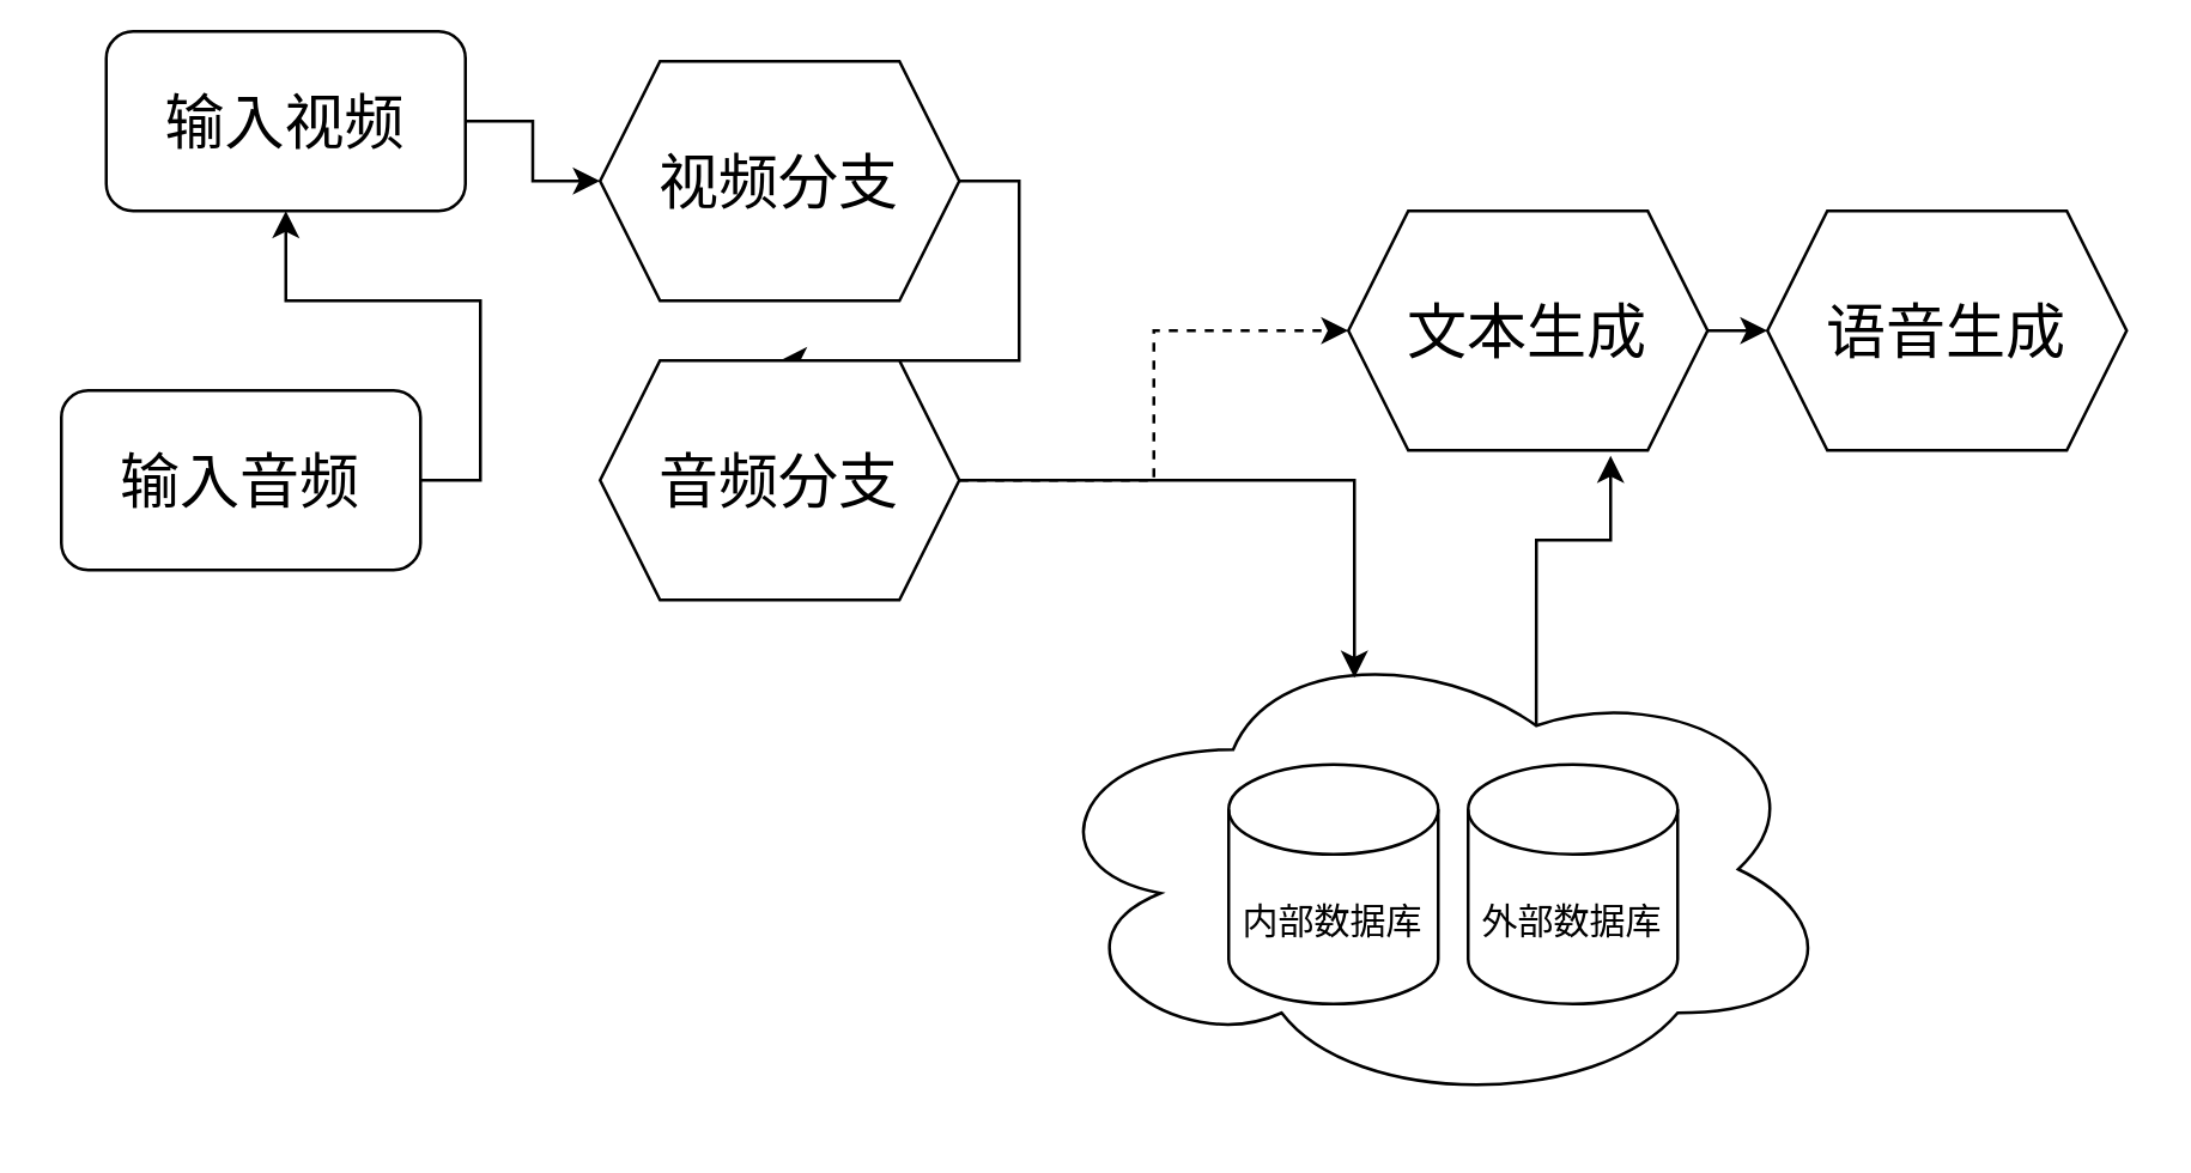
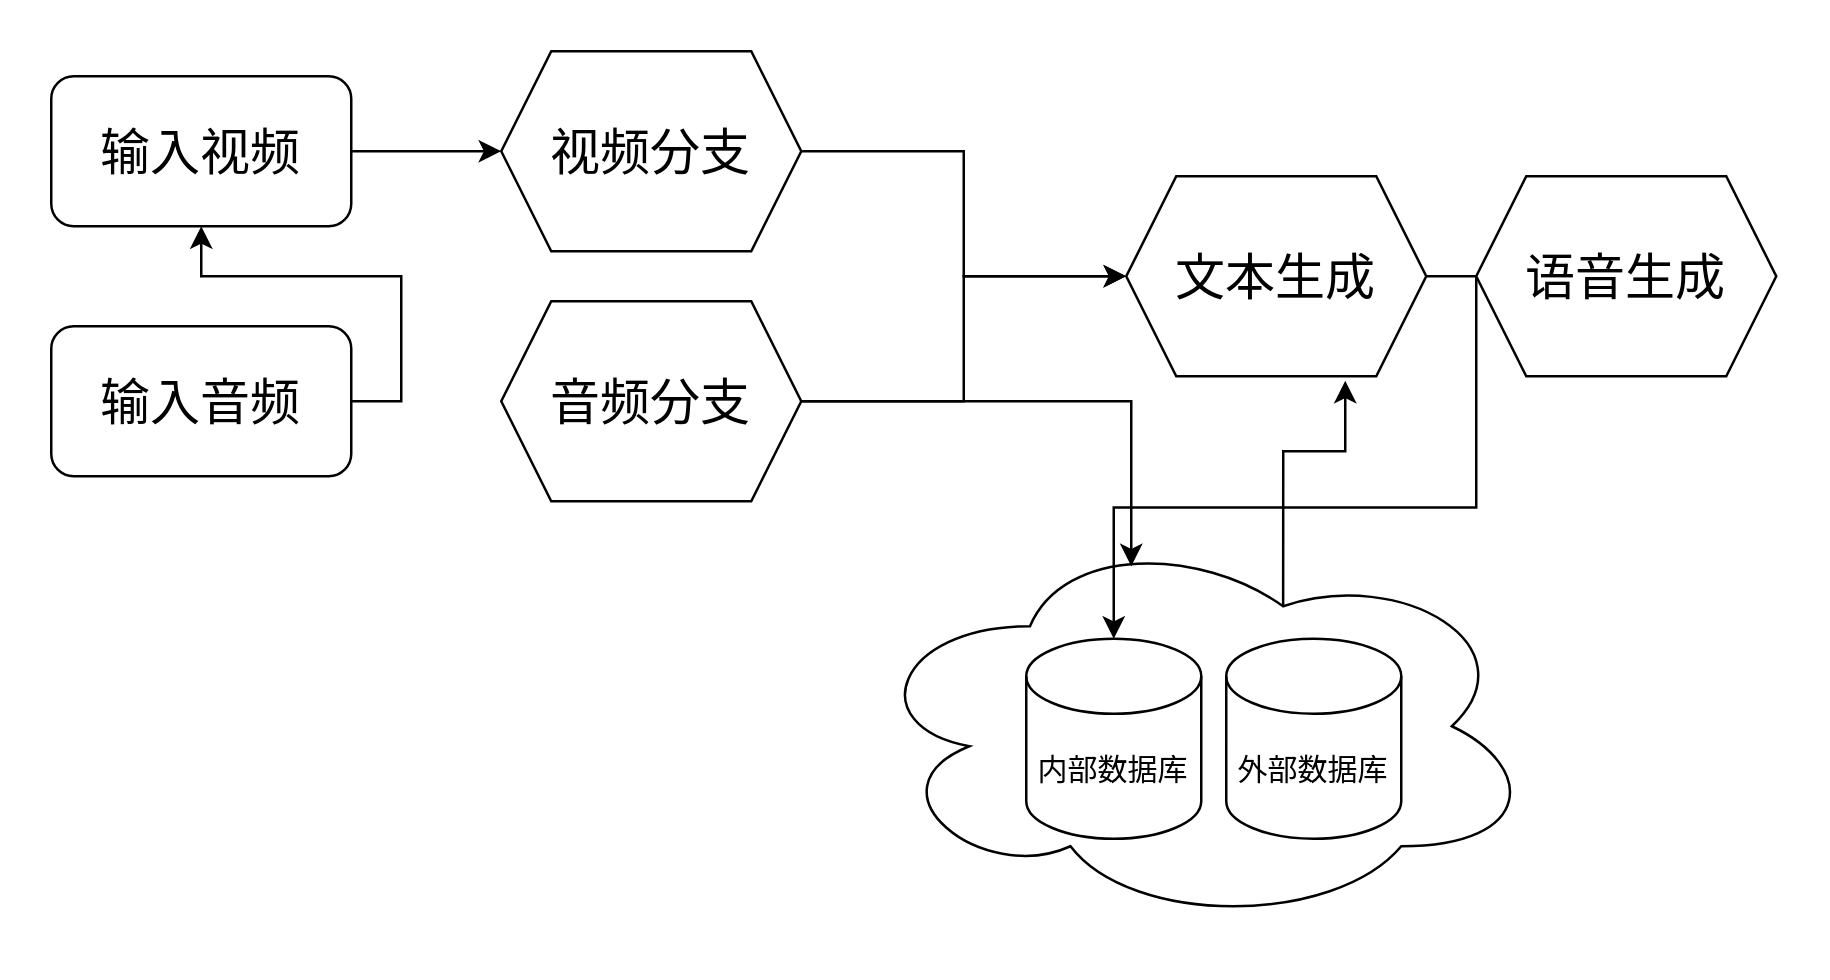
  <mxCell id="0" />
  <mxCell id="1" parent="0" />
  <mxCell id="2" style="edgeStyle=orthogonalEdgeStyle;rounded=0;orthogonalLoop=1;jettySize=auto;html=1;exitX=1;exitY=0.5;exitDx=0;exitDy=0;entryX=0;entryY=0.5;entryDx=0;entryDy=0;" edge="1" parent="1" source="3" target="10"><mxGeometry relative="1" as="geometry" /></mxCell>
- <mxCell id="3" value="&lt;font style=&quot;font-size: 20px;&quot;&gt;输入视频&lt;/font&gt;" style="rounded=1;whiteSpace=wrap;html=1;" vertex="1" parent="1"><mxGeometry x="35" y="10" width="120" height="60" as="geometry" /></mxCell>
+ <mxCell id="3" value="&lt;font style=&quot;font-size: 20px;&quot;&gt;输入视频&lt;/font&gt;" style="rounded=1;whiteSpace=wrap;html=1;" vertex="1" parent="1"><mxGeometry x="20" y="30" width="120" height="60" as="geometry" /></mxCell>
  <mxCell id="4" style="edgeStyle=orthogonalEdgeStyle;rounded=0;orthogonalLoop=1;jettySize=auto;html=1;exitX=1;exitY=0.5;exitDx=0;exitDy=0;" edge="1" parent="1" source="6" target="3"><mxGeometry relative="1" as="geometry" /></mxCell>
  <mxCell id="5" value="" style="ellipse;shape=cloud;whiteSpace=wrap;html=1;" vertex="1" parent="1"><mxGeometry x="344" y="210" width="270" height="160" as="geometry" /></mxCell>
  <mxCell id="6" value="&lt;font style=&quot;font-size: 20px;&quot;&gt;输入音频&lt;/font&gt;" style="rounded=1;whiteSpace=wrap;html=1;" vertex="1" parent="1"><mxGeometry x="20" y="130" width="120" height="60" as="geometry" /></mxCell>
  <mxCell id="7" value="内部数据库" style="shape=cylinder3;whiteSpace=wrap;html=1;boundedLbl=1;backgroundOutline=1;size=15;" vertex="1" parent="1"><mxGeometry x="410" y="255" width="70" height="80" as="geometry" /></mxCell>
  <mxCell id="8" value="外部数据库" style="shape=cylinder3;whiteSpace=wrap;html=1;boundedLbl=1;backgroundOutline=1;size=15;" vertex="1" parent="1"><mxGeometry x="490" y="255" width="70" height="80" as="geometry" /></mxCell>
- <mxCell id="9" style="edgeStyle=orthogonalEdgeStyle;rounded=0;orthogonalLoop=1;jettySize=auto;html=1;exitX=1;exitY=0.5;exitDx=0;exitDy=0;" edge="1" parent="1" source="10" target="12"><mxGeometry relative="1" as="geometry" /></mxCell>
+ <mxCell id="9" style="edgeStyle=orthogonalEdgeStyle;rounded=0;orthogonalLoop=1;jettySize=auto;html=1;exitX=1;exitY=0.5;exitDx=0;exitDy=0;entryX=0;entryY=0.5;entryDx=0;entryDy=0;" edge="1" parent="1" source="10" target="14"><mxGeometry relative="1" as="geometry" /></mxCell>
  <mxCell id="10" value="&lt;font style=&quot;font-size: 20px;&quot;&gt;视频分支&lt;/font&gt;" style="shape=hexagon;perimeter=hexagonPerimeter2;whiteSpace=wrap;html=1;fixedSize=1;" vertex="1" parent="1"><mxGeometry x="200" y="20" width="120" height="80" as="geometry" /></mxCell>
- <mxCell id="11" style="edgeStyle=orthogonalEdgeStyle;rounded=0;orthogonalLoop=1;jettySize=auto;html=1;exitX=1;exitY=0.5;exitDx=0;exitDy=0;entryX=0;entryY=0.5;entryDx=0;entryDy=0;dashed=1;" edge="1" parent="1" source="12" target="14"><mxGeometry relative="1" as="geometry" /></mxCell>
+ <mxCell id="11" style="edgeStyle=orthogonalEdgeStyle;rounded=0;orthogonalLoop=1;jettySize=auto;html=1;exitX=1;exitY=0.5;exitDx=0;exitDy=0;entryX=0;entryY=0.5;entryDx=0;entryDy=0;" edge="1" parent="1" source="12" target="14"><mxGeometry relative="1" as="geometry" /></mxCell>
  <mxCell id="12" value="&lt;font style=&quot;font-size: 20px;&quot;&gt;音频分支&lt;/font&gt;" style="shape=hexagon;perimeter=hexagonPerimeter2;whiteSpace=wrap;html=1;fixedSize=1;" vertex="1" parent="1"><mxGeometry x="200" y="120" width="120" height="80" as="geometry" /></mxCell>
- <mxCell id="13" style="edgeStyle=orthogonalEdgeStyle;rounded=0;orthogonalLoop=1;jettySize=auto;html=1;exitX=1;exitY=0.5;exitDx=0;exitDy=0;entryX=0;entryY=0.5;entryDx=0;entryDy=0;" edge="1" parent="1" source="14" target="16"><mxGeometry relative="1" as="geometry" /></mxCell>
+ <mxCell id="13" style="edgeStyle=orthogonalEdgeStyle;rounded=0;orthogonalLoop=1;jettySize=auto;html=1;exitX=1;exitY=0.5;exitDx=0;exitDy=0;" edge="1" parent="1" source="14" target="7"><mxGeometry relative="1" as="geometry" /></mxCell>
  <mxCell id="14" value="&lt;font style=&quot;font-size: 20px;&quot;&gt;文本生成&lt;/font&gt;" style="shape=hexagon;perimeter=hexagonPerimeter2;whiteSpace=wrap;html=1;fixedSize=1;" vertex="1" parent="1"><mxGeometry x="450" y="70" width="120" height="80" as="geometry" /></mxCell>
  <mxCell id="15" style="edgeStyle=orthogonalEdgeStyle;rounded=0;orthogonalLoop=1;jettySize=auto;html=1;exitX=1;exitY=0.5;exitDx=0;exitDy=0;entryX=0.4;entryY=0.1;entryDx=0;entryDy=0;entryPerimeter=0;" edge="1" parent="1" source="12" target="5"><mxGeometry relative="1" as="geometry" /></mxCell>
  <mxCell id="16" value="&lt;font style=&quot;font-size: 20px;&quot;&gt;语音生成&lt;/font&gt;" style="shape=hexagon;perimeter=hexagonPerimeter2;whiteSpace=wrap;html=1;fixedSize=1;" vertex="1" parent="1"><mxGeometry x="590" y="70" width="120" height="80" as="geometry" /></mxCell>
  <mxCell id="17" style="edgeStyle=orthogonalEdgeStyle;rounded=0;orthogonalLoop=1;jettySize=auto;html=1;exitX=0.625;exitY=0.2;exitDx=0;exitDy=0;exitPerimeter=0;entryX=0.73;entryY=1.022;entryDx=0;entryDy=0;entryPerimeter=0;" edge="1" parent="1" source="5" target="14"><mxGeometry relative="1" as="geometry" /></mxCell>
